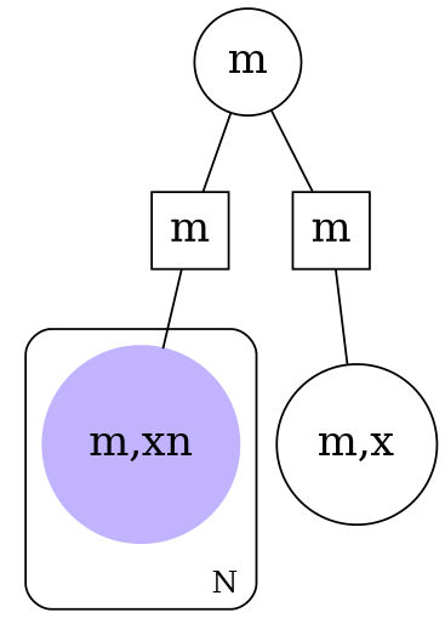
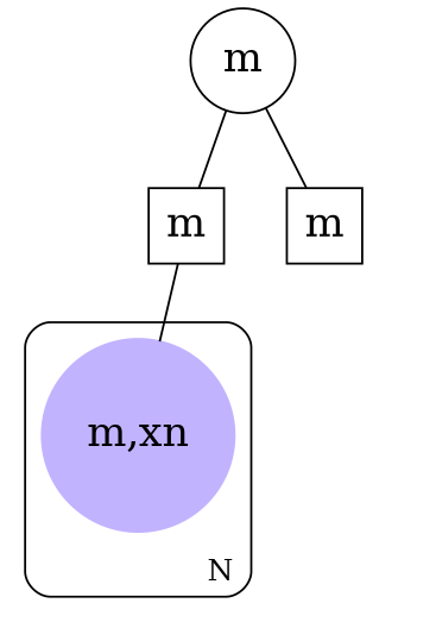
  graph {
    rankdir=TB
    node [fontsize=20 shape=circle]
    n1 [color=".7 .3 1.0" label="m,xn" style=filled]
    n2 [label=m shape=square]
    m
    n4 [label=m shape=square]
-   n5 [label="m,x"]
    subgraph cluster_1 {
      label=N
      labeljust=r
      labelloc=b
      style=rounded
      n1
    }
    n2 -- n1
    m -- n2
    m -- n4
-   n4 -- n5
  }
